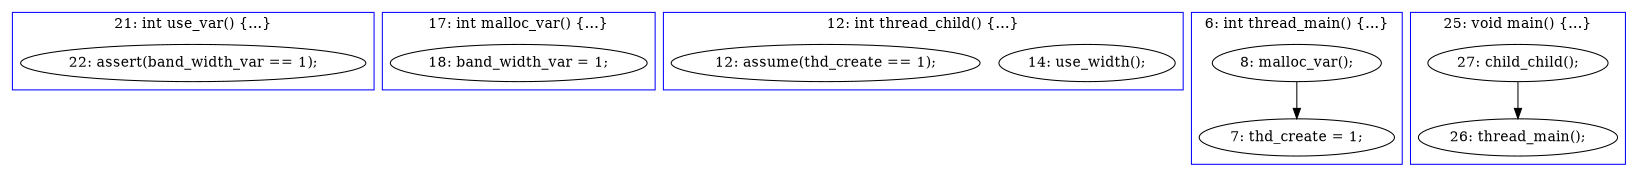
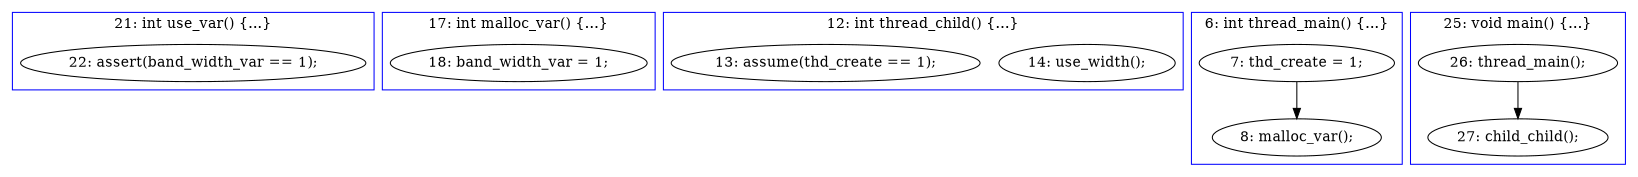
  digraph {
    compound=true
    n1 [label="22: assert(band_width_var == 1);"]
    n2 [label="18: band_width_var = 1;"]
    n3 [label="14: use_width();"]
-   n4 [label="12: assume(thd_create == 1);"]
+   n4 [label="13: assume(thd_create == 1);"]
    n5 [label="8: malloc_var();"]
    n6 [label="7: thd_create = 1;"]
    n7 [label="26: thread_main();"]
    n8 [label="27: child_child();"]
    subgraph cluster_1 {
      color=blue
      label="21: int use_var() {...}"
      n1
    }
    subgraph cluster_2 {
      color=blue
      label="17: int malloc_var() {...}"
      n2
    }
    subgraph cluster_3 {
      color=blue
      label="12: int thread_child() {...}"
      n3
      n4
    }
    subgraph cluster_4 {
      color=blue
      label="6: int thread_main() {...}"
      n5
      n6
    }
    subgraph cluster_5 {
      color=blue
      label="25: void main() {...}"
      n7
      n8
    }
-   n5 -> n6
-   n8 -> n7
+   n6 -> n5
+   n7 -> n8
  }
